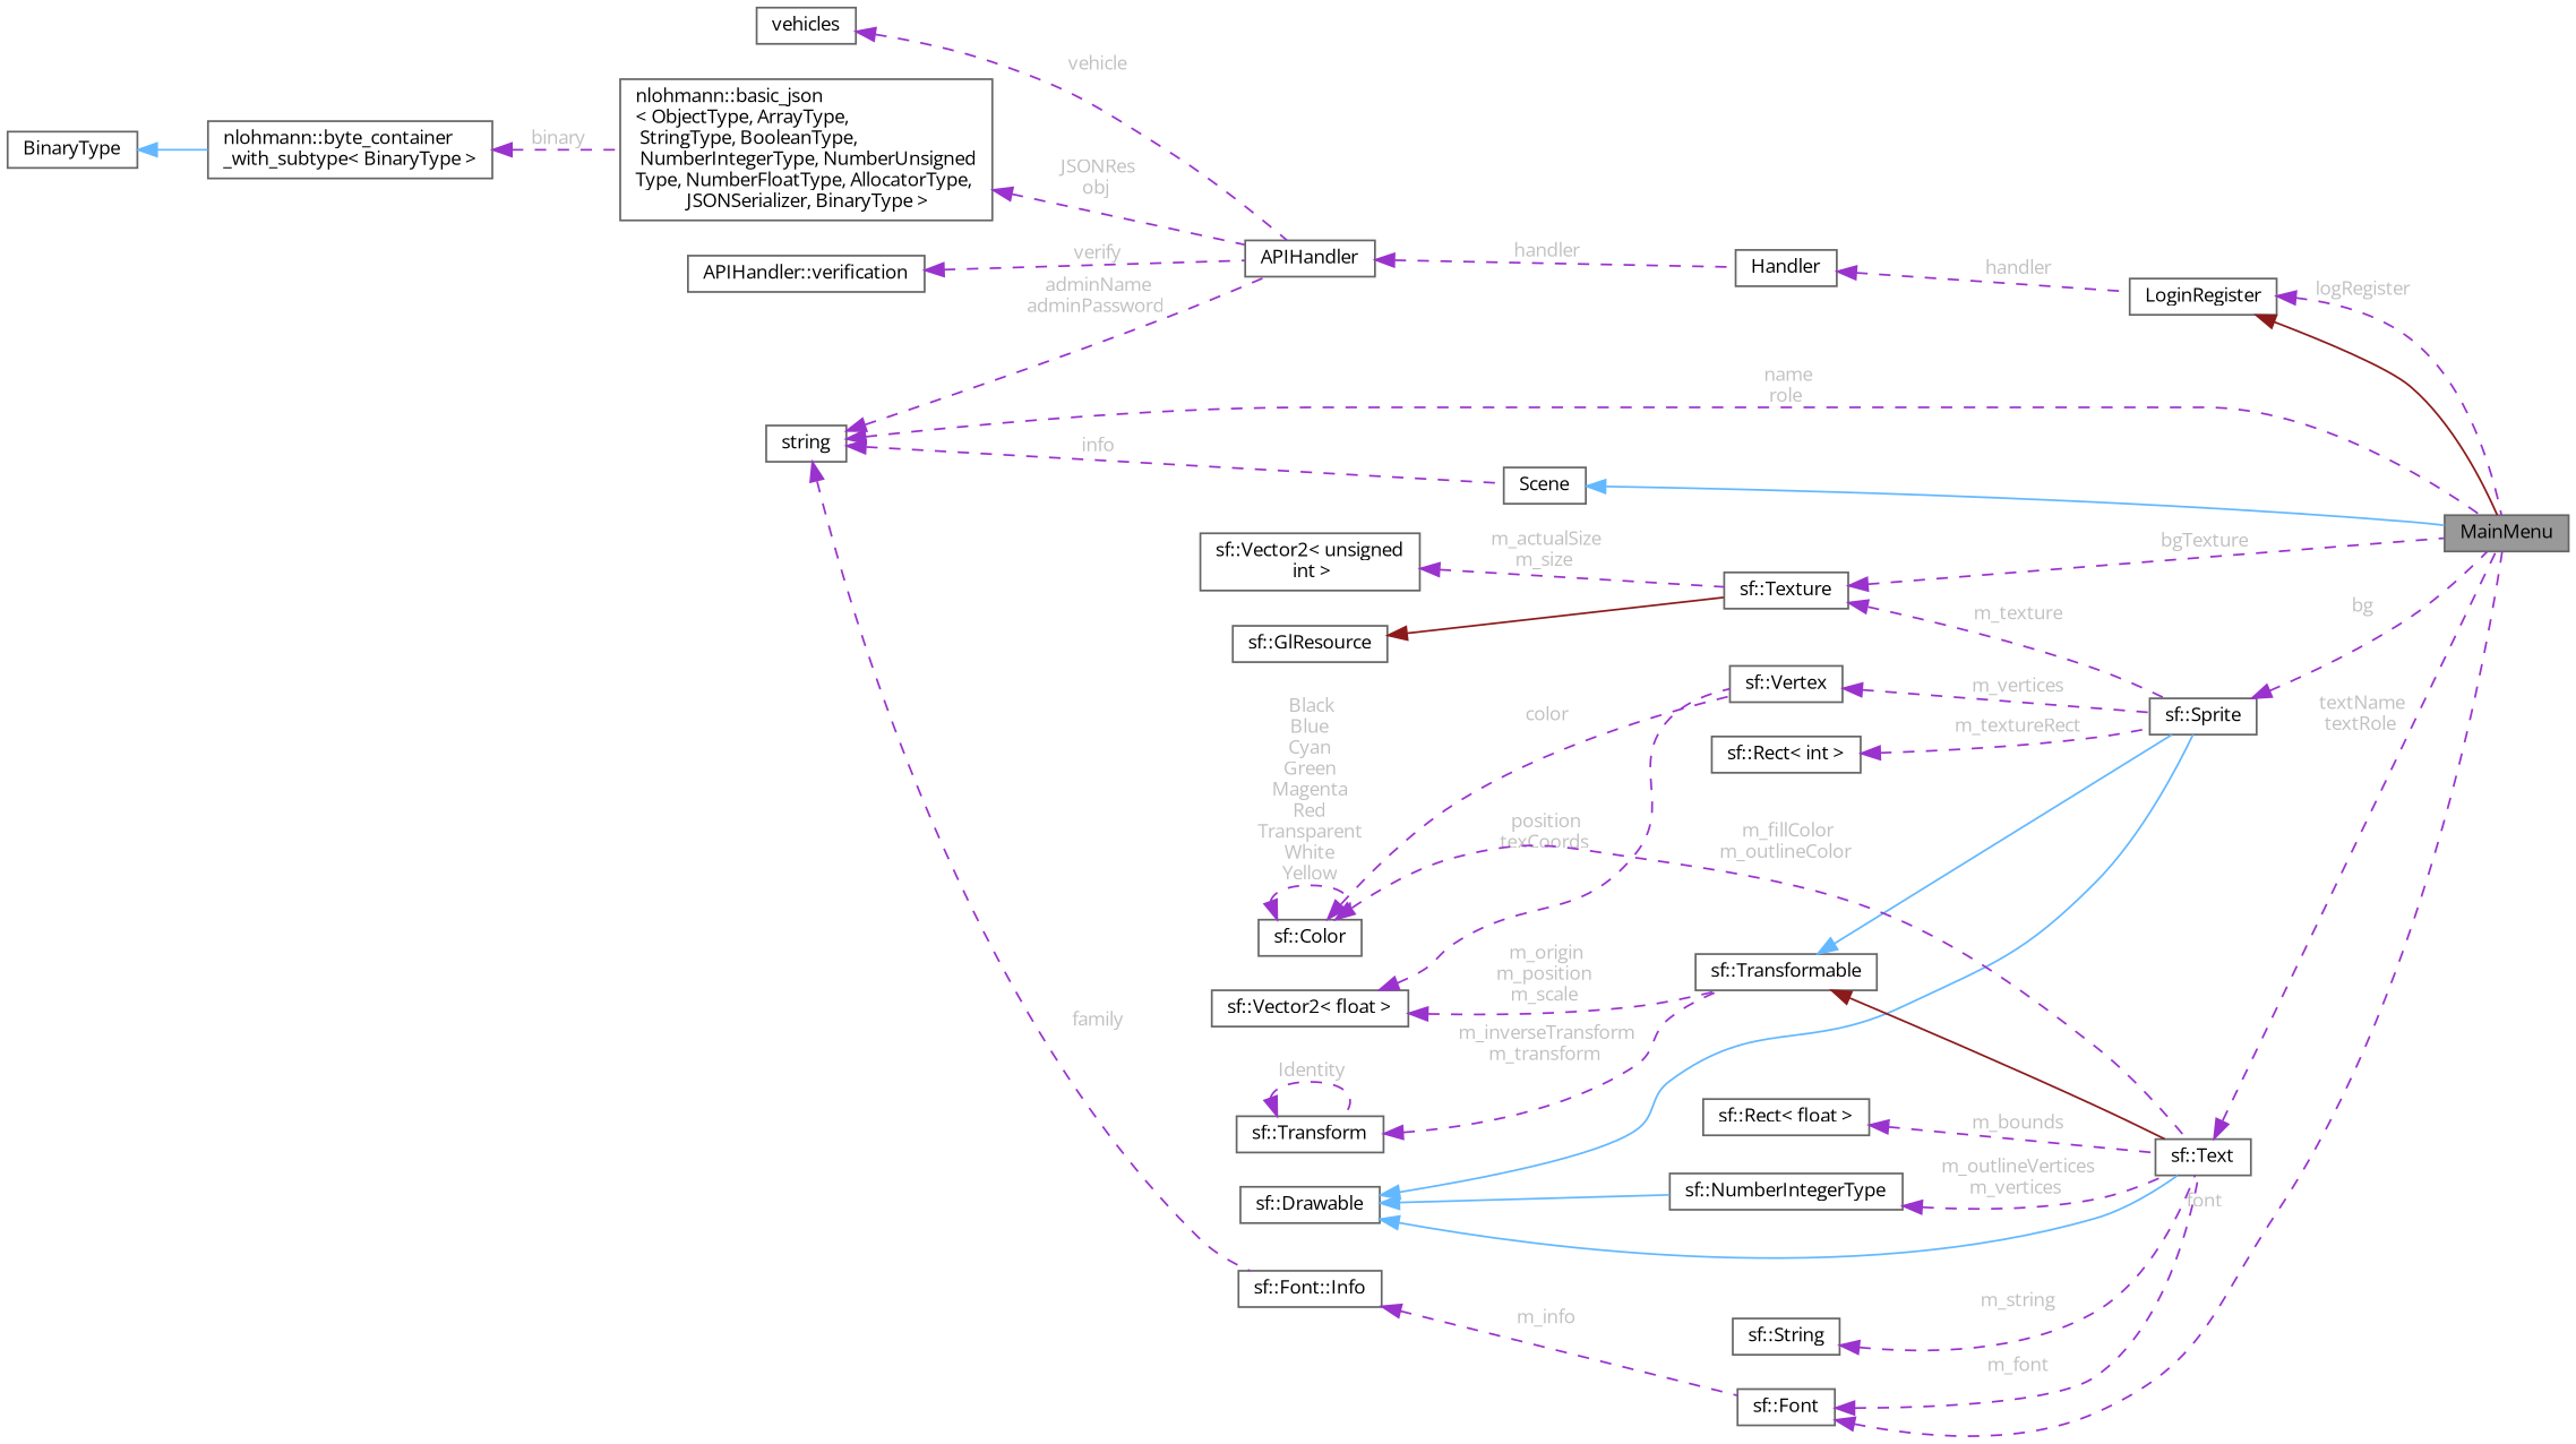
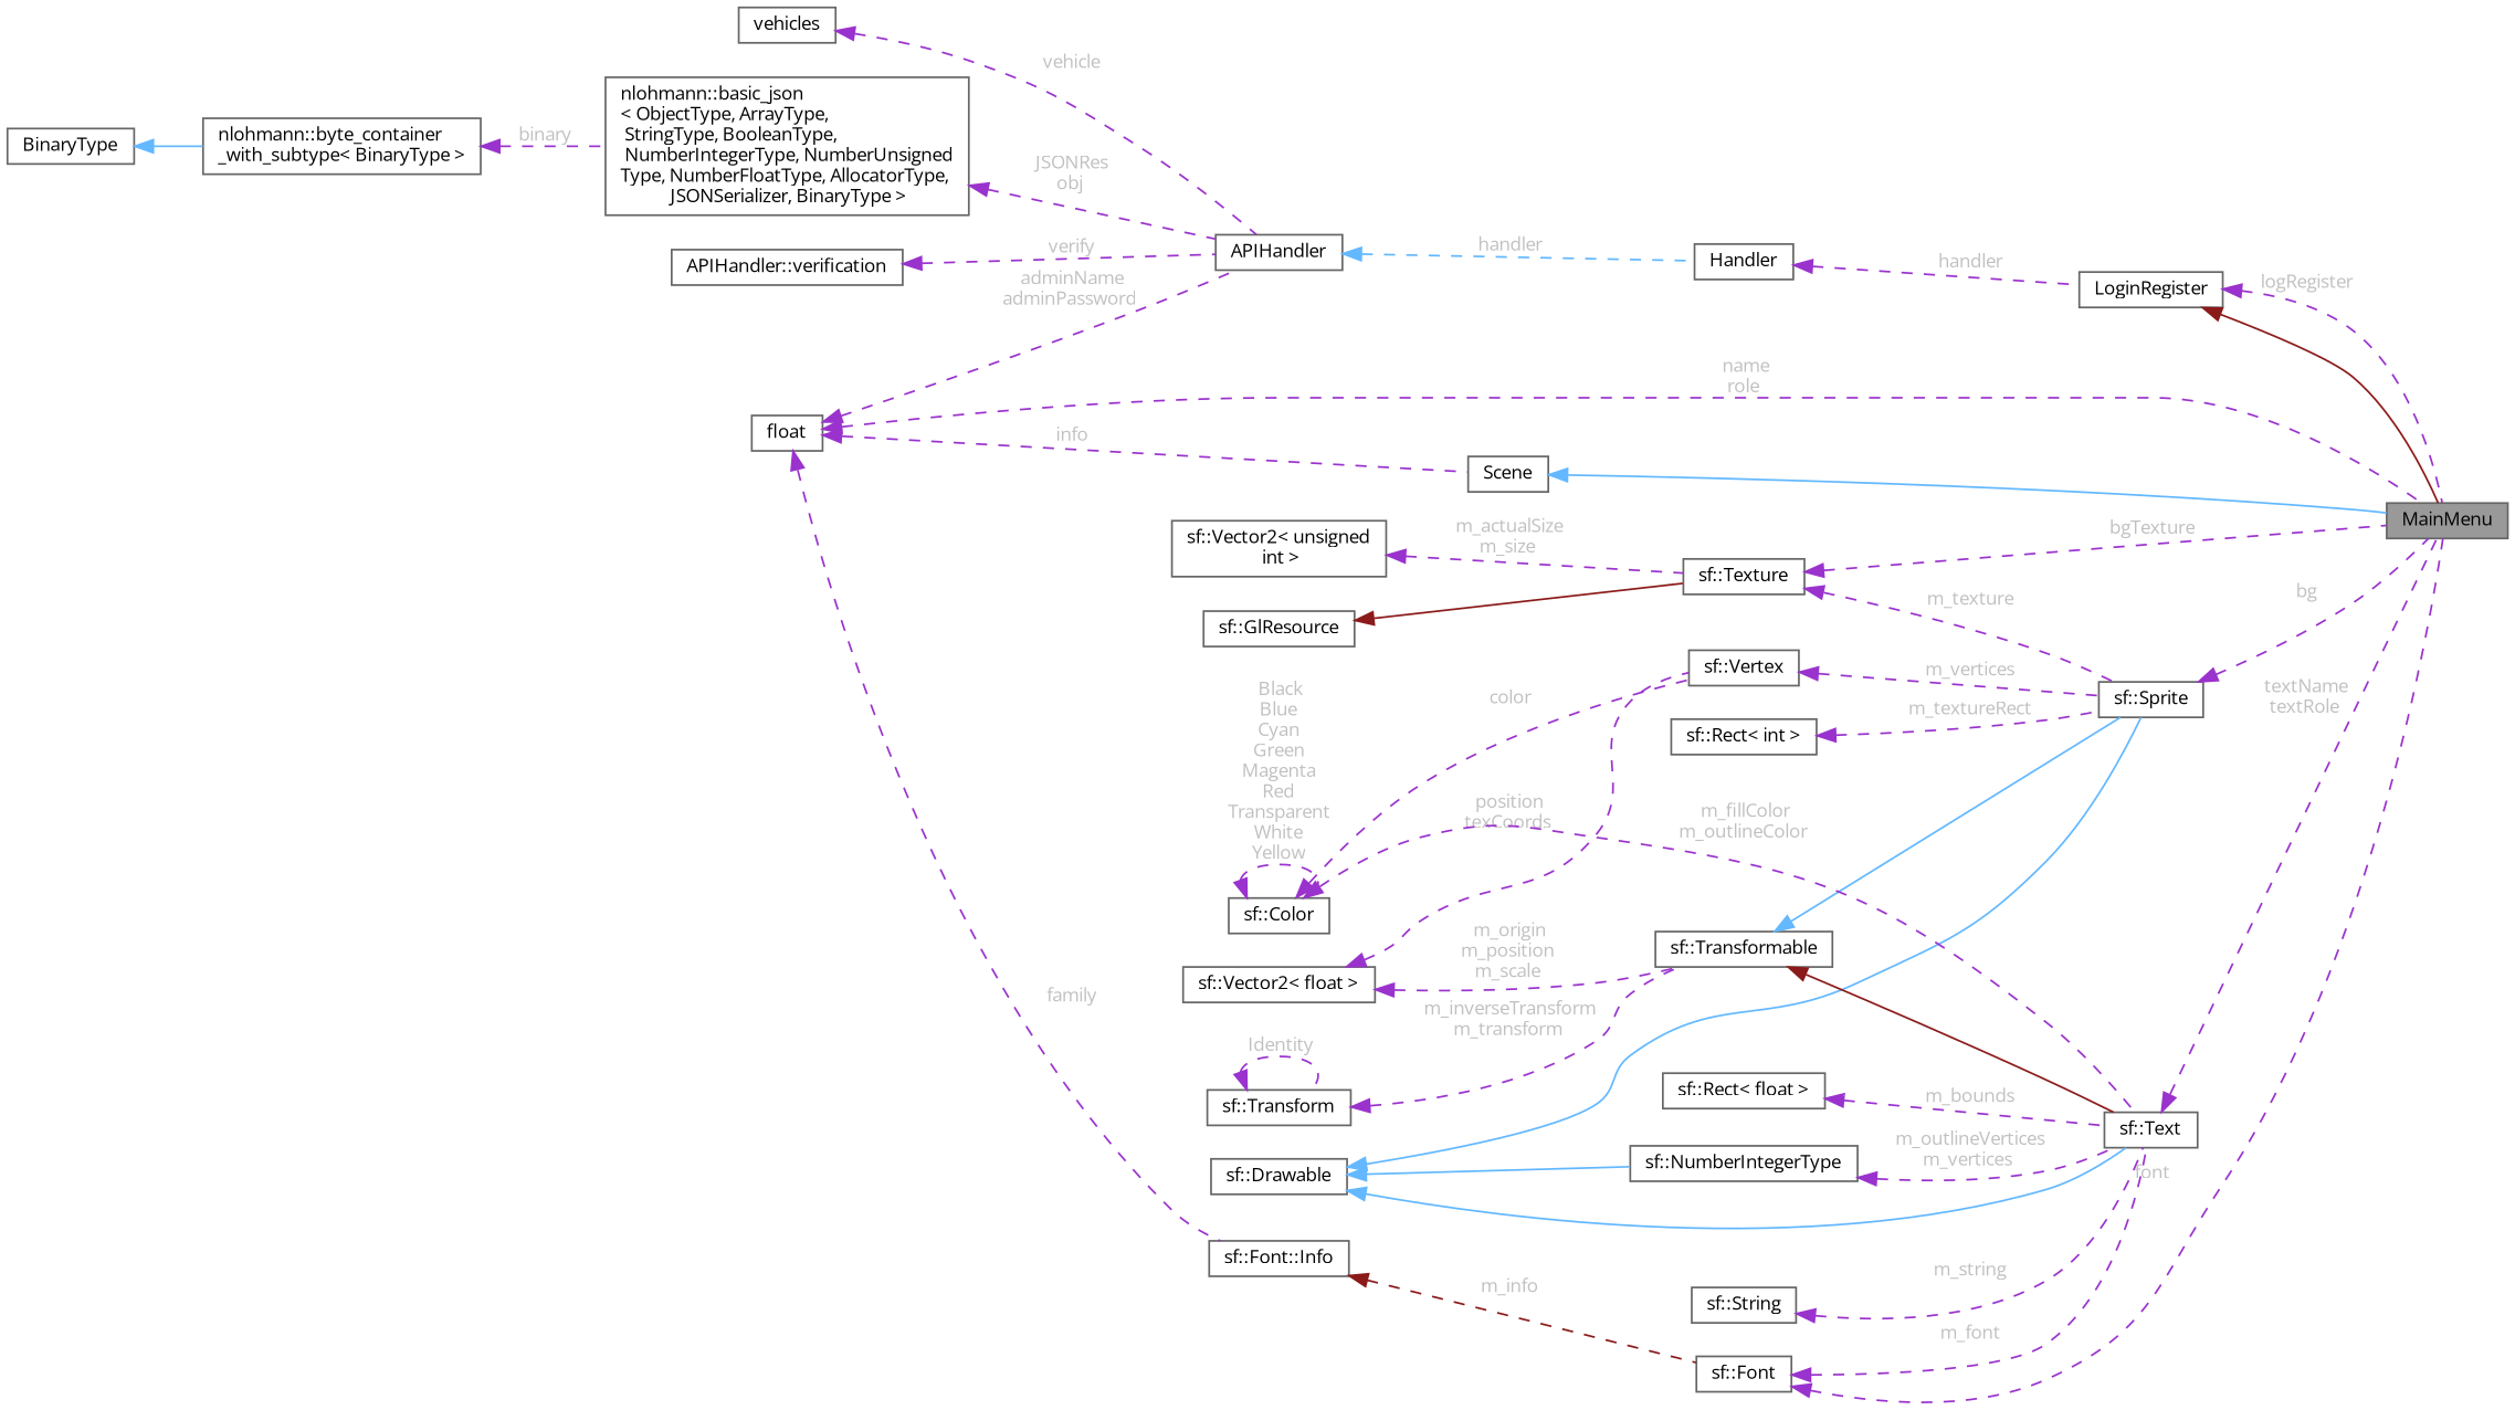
  digraph {
    fontname="Open Sans"
    rankdir=LR
    node [color=gray40 fillcolor=white fontname="Open Sans" fontsize=10 shape=box style=filled]
    edge [color=darkorchid3 dir=back fontname="Open Sans" fontsize=10 labelfontname=Helvetica labelfontsize=10 style=dashed fontcolor=grey]
    n1 [fillcolor=grey60 fontcolor=black height=0.2 label=MainMenu width=0.4]
    n2 [height=0.2 label=Scene width=0.4]
-   n3 [height=0.2 label=string width=0.4]
+   n3 [height=0.2 label=float width=0.4]
    n4 [height=0.2 label=APIHandler width=0.4]
    n5 [height=0.2 label="sf::Font::Info" width=0.4]
    n6 [height=0.2 label=Handler width=0.4]
    n7 [height=0.2 label="sf::Font" width=0.4]
    n8 [height=0.2 label=LoginRegister width=0.4]
    n9 [height=0.2 label="nlohmann::basic_json\l\< ObjectType, ArrayType,\l StringType, BooleanType,\l NumberIntegerType, NumberUnsigned\lType, NumberFloatType, AllocatorType,\l JSONSerializer, BinaryType \>" width=0.4]
    n10 [height=0.2 label="nlohmann::byte_container\l_with_subtype\< BinaryType \>" width=0.4]
    n11 [height=0.2 label=BinaryType width=0.4]
    n12 [height=0.2 label="APIHandler::verification" width=0.4]
    n13 [height=0.2 label=vehicles width=0.4]
    n14 [height=0.2 label="sf::Texture" width=0.4]
    n15 [height=0.2 label="sf::Sprite" width=0.4]
    n16 [height=0.2 label="sf::GlResource" width=0.4]
    n17 [height=0.2 label="sf::Vector2\< unsigned\l int \>" width=0.4]
    n18 [height=0.2 label="sf::Drawable" width=0.4]
    n19 [height=0.2 label="sf::Text" width=0.4]
    n20 [height=0.2 label="sf::NumberIntegerType" width=0.4]
    n21 [height=0.2 label="sf::Transformable" width=0.4]
    n22 [height=0.2 label="sf::Vector2\< float \>" width=0.4]
    n23 [height=0.2 label="sf::Vertex" width=0.4]
    n24 [height=0.2 label="sf::Transform" width=0.4]
    n25 [height=0.2 label="sf::Color" width=0.4]
    n26 [height=0.2 label="sf::Rect\< int \>" width=0.4]
    n27 [height=0.2 label="sf::String" width=0.4]
    n28 [height=0.2 label="sf::Rect\< float \>" width=0.4]
    n2 -> n1 [color=steelblue1 style=solid fontcolor=""]
    n3 -> n1 [label=" name\nrole"]
    n3 -> n2 [label=" info"]
    n3 -> n4 [label=" adminName\nadminPassword"]
    n3 -> n5 [label=" family"]
-   n4 -> n6 [label=" handler"]
-   n5 -> n7 [label=" m_info"]
+   n4 -> n6 [color=steelblue1 label=" handler"]
+   n5 -> n7 [color=firebrick4 label=" m_info"]
    n6 -> n8 [label=" handler"]
    n7 -> n1 [label=" font"]
    n7 -> n19 [label=" m_font"]
    n8 -> n1 [color=firebrick4 style=solid fontcolor=""]
    n8 -> n1 [label=" logRegister"]
    n9 -> n4 [label=" JSONRes\nobj"]
    n10 -> n9 [label=" binary"]
    n11 -> n10 [color=steelblue1 style=solid fontcolor=""]
    n12 -> n4 [label=" verify"]
    n13 -> n4 [label=" vehicle"]
    n14 -> n1 [label=" bgTexture"]
    n14 -> n15 [label=" m_texture"]
    n15 -> n1 [label=" bg"]
    n16 -> n14 [color=firebrick4 style=solid fontcolor=""]
    n17 -> n14 [label=" m_actualSize\nm_size"]
    n18 -> n15 [color=steelblue1 style=solid fontcolor=""]
    n18 -> n19 [color=steelblue1 style=solid fontcolor=""]
    n18 -> n20 [color=steelblue1 style=solid fontcolor=""]
    n19 -> n1 [label=" textName\ntextRole"]
    n20 -> n19 [label=" m_outlineVertices\nm_vertices"]
    n21 -> n15 [color=steelblue1 style=solid fontcolor=""]
    n21 -> n19 [color=firebrick4 style=solid fontcolor=""]
    n22 -> n21 [label=" m_origin\nm_position\nm_scale"]
    n22 -> n23 [label=" position\ntexCoords"]
    n23 -> n15 [label=" m_vertices"]
    n24 -> n21 [label=" m_inverseTransform\nm_transform"]
    n24 -> n24 [label=" Identity"]
    n25 -> n19 [label=" m_fillColor\nm_outlineColor"]
    n25 -> n23 [label=" color"]
    n25 -> n25 [label=" Black\nBlue\nCyan\nGreen\nMagenta\nRed\nTransparent\nWhite\nYellow"]
    n26 -> n15 [label=" m_textureRect"]
    n27 -> n19 [label=" m_string"]
    n28 -> n19 [label=" m_bounds"]
  }
